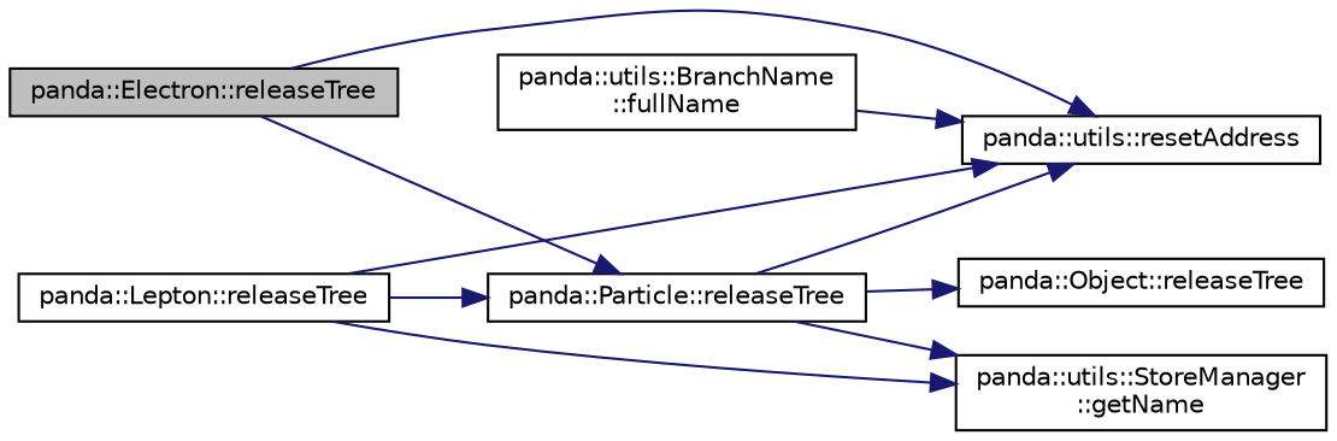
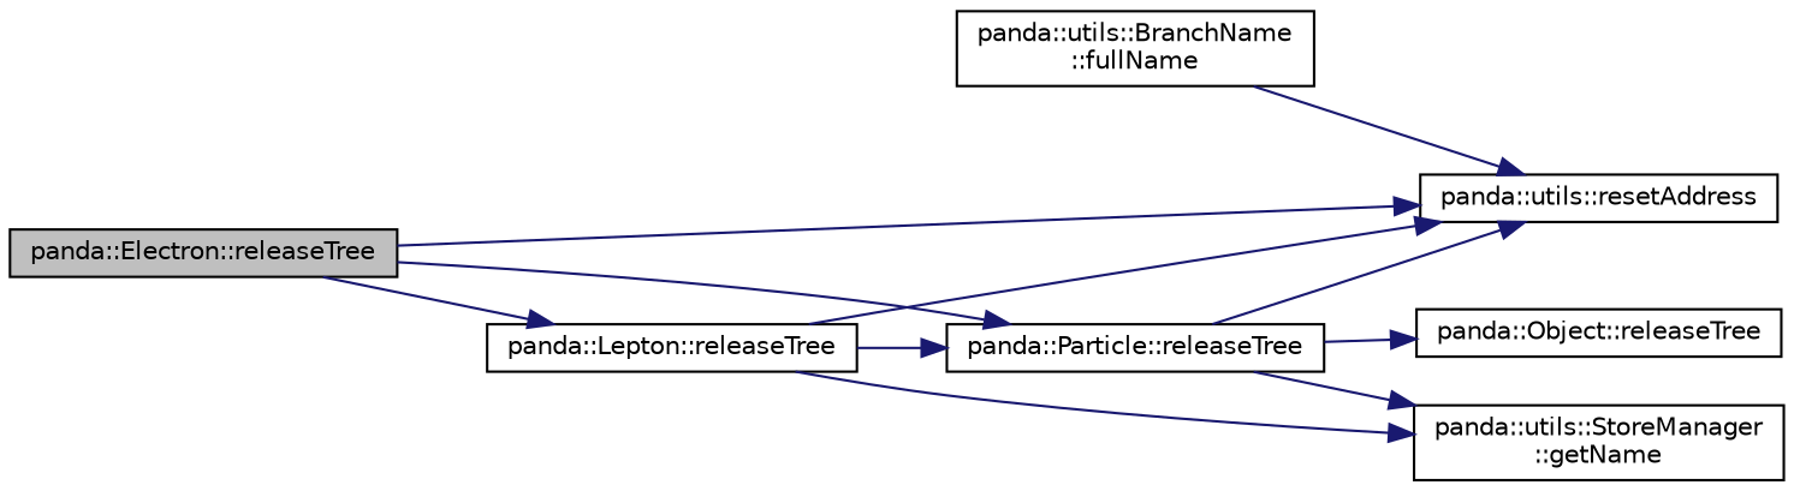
  digraph {
    rankdir=LR
    node [color=black fillcolor=white fontname=Helvetica fontsize=10 shape=record style=filled]
    edge [color=midnightblue fontname=Helvetica fontsize=10 labelfontname=Helvetica labelfontsize=10 style=solid]
    n1 [fillcolor=grey75 fontcolor=black height=0.2 label="panda::Electron::releaseTree" width=0.4]
    n2 [height=0.2 label="panda::Lepton::releaseTree" width=0.4]
    n3 [height=0.2 label="panda::utils::resetAddress" width=0.4]
    n4 [height=0.2 label="panda::Particle::releaseTree" width=0.4]
    n5 [height=0.2 label="panda::utils::StoreManager\l::getName" width=0.4]
    n6 [height=0.2 label="panda::Object::releaseTree" width=0.4]
    n7 [height=0.2 label="panda::utils::BranchName\l::fullName" width=0.4]
+   n1 -> n2
    n1 -> n3
    n1 -> n4
    n2 -> n3
    n2 -> n4
    n2 -> n5
    n4 -> n3
    n4 -> n5
    n4 -> n6
    n7 -> n3
  }
